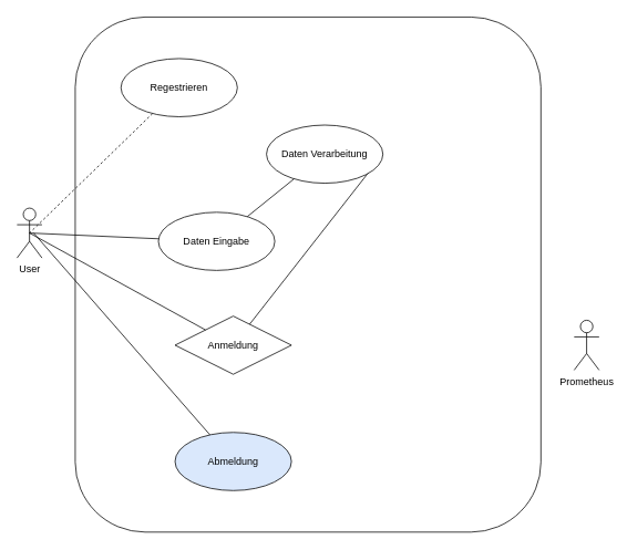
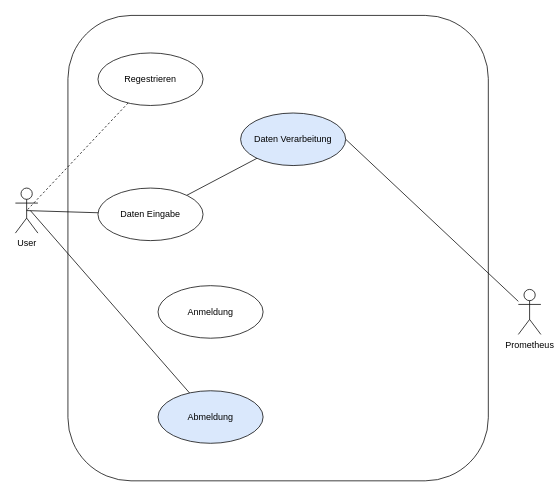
  <mxCell id="0" />
  <mxCell id="1" parent="0" />
  <mxCell id="2" value="&lt;div&gt;User&lt;/div&gt;" style="shape=umlActor;verticalLabelPosition=bottom;verticalAlign=top;html=1;outlineConnect=0;" vertex="1" parent="1"><mxGeometry x="20" y="250" width="30" height="60" as="geometry" /></mxCell>
  <mxCell id="3" value="&lt;div&gt;Prometheus&lt;/div&gt;" style="shape=umlActor;verticalLabelPosition=bottom;verticalAlign=top;html=1;outlineConnect=0;" vertex="1" parent="1"><mxGeometry x="690" y="385" width="30" height="60" as="geometry" /></mxCell>
  <mxCell id="4" value="" style="rounded=1;whiteSpace=wrap;html=1;" vertex="1" parent="1"><mxGeometry x="90" y="20" width="560" height="620" as="geometry" /></mxCell>
  <mxCell id="5" style="rounded=0;orthogonalLoop=1;jettySize=auto;html=1;endArrow=none;endFill=0;entryX=0.5;entryY=0.5;entryDx=0;entryDy=0;entryPerimeter=0;dashed=1;" edge="1" parent="1" source="6" target="2"><mxGeometry relative="1" as="geometry"><mxPoint x="40" y="280" as="targetPoint" /></mxGeometry></mxCell>
- <mxCell id="6" value="Regestrieren" style="ellipse;whiteSpace=wrap;html=1;" vertex="1" parent="1"><mxGeometry x="145" y="70" width="140" height="70" as="geometry" /></mxCell>
+ <mxCell id="6" value="Regestrieren" style="ellipse;whiteSpace=wrap;html=1;" vertex="1" parent="1"><mxGeometry x="130" y="70" width="140" height="70" as="geometry" /></mxCell>
  <mxCell id="7" style="rounded=0;orthogonalLoop=1;jettySize=auto;html=1;endArrow=none;endFill=0;" edge="1" parent="1" source="8" target="10"><mxGeometry relative="1" as="geometry" /></mxCell>
- <mxCell id="8" value="Daten Eingabe" style="ellipse;whiteSpace=wrap;html=1;" vertex="1" parent="1"><mxGeometry x="190" y="255" width="140" height="70" as="geometry" /></mxCell>
- <mxCell id="9" style="rounded=0;orthogonalLoop=1;jettySize=auto;html=1;exitX=1;exitY=0.5;exitDx=0;exitDy=0;endArrow=none;endFill=0;" edge="1" parent="1" source="10" target="12"><mxGeometry relative="1" as="geometry" /></mxCell>
- <mxCell id="10" value="Daten Verarbeitung" style="ellipse;whiteSpace=wrap;html=1;" vertex="1" parent="1"><mxGeometry x="320" y="150" width="140" height="70" as="geometry" /></mxCell>
+ <mxCell id="8" value="Daten Eingabe" style="ellipse;whiteSpace=wrap;html=1;" vertex="1" parent="1"><mxGeometry x="130" y="250" width="140" height="70" as="geometry" /></mxCell>
+ <mxCell id="9" style="rounded=0;orthogonalLoop=1;jettySize=auto;html=1;exitX=1;exitY=0.5;exitDx=0;exitDy=0;endArrow=none;endFill=0;" edge="1" parent="1" source="10" target="3"><mxGeometry relative="1" as="geometry" /></mxCell>
+ <mxCell id="10" value="Daten Verarbeitung" style="ellipse;whiteSpace=wrap;html=1;fillColor=#dae8fc;" vertex="1" parent="1"><mxGeometry x="320" y="150" width="140" height="70" as="geometry" /></mxCell>
  <mxCell id="11" style="rounded=0;orthogonalLoop=1;jettySize=auto;html=1;entryX=0.5;entryY=0.5;entryDx=0;entryDy=0;entryPerimeter=0;endArrow=none;endFill=0;" edge="1" parent="1" source="8" target="2"><mxGeometry relative="1" as="geometry" /></mxCell>
- <mxCell id="12" value="Anmeldung" style="rhombus;whiteSpace=wrap;html=1;" vertex="1" parent="1"><mxGeometry x="210" y="380" width="140" height="70" as="geometry" /></mxCell>
+ <mxCell id="12" value="Anmeldung" style="ellipse;whiteSpace=wrap;html=1;" vertex="1" parent="1"><mxGeometry x="210" y="380" width="140" height="70" as="geometry" /></mxCell>
  <mxCell id="13" style="rounded=0;orthogonalLoop=1;jettySize=auto;html=1;endArrow=none;endFill=0;" edge="1" parent="1" source="14"><mxGeometry relative="1" as="geometry"><mxPoint x="40" y="280" as="targetPoint" /></mxGeometry></mxCell>
  <mxCell id="14" value="Abmeldung" style="ellipse;whiteSpace=wrap;html=1;fillColor=#dae8fc;" vertex="1" parent="1"><mxGeometry x="210" y="520" width="140" height="70" as="geometry" /></mxCell>
- <mxCell id="15" style="rounded=0;orthogonalLoop=1;jettySize=auto;html=1;entryX=0.5;entryY=0.5;entryDx=0;entryDy=0;entryPerimeter=0;endArrow=none;endFill=0;" edge="1" parent="1" source="12" target="2"><mxGeometry relative="1" as="geometry" /></mxCell>
